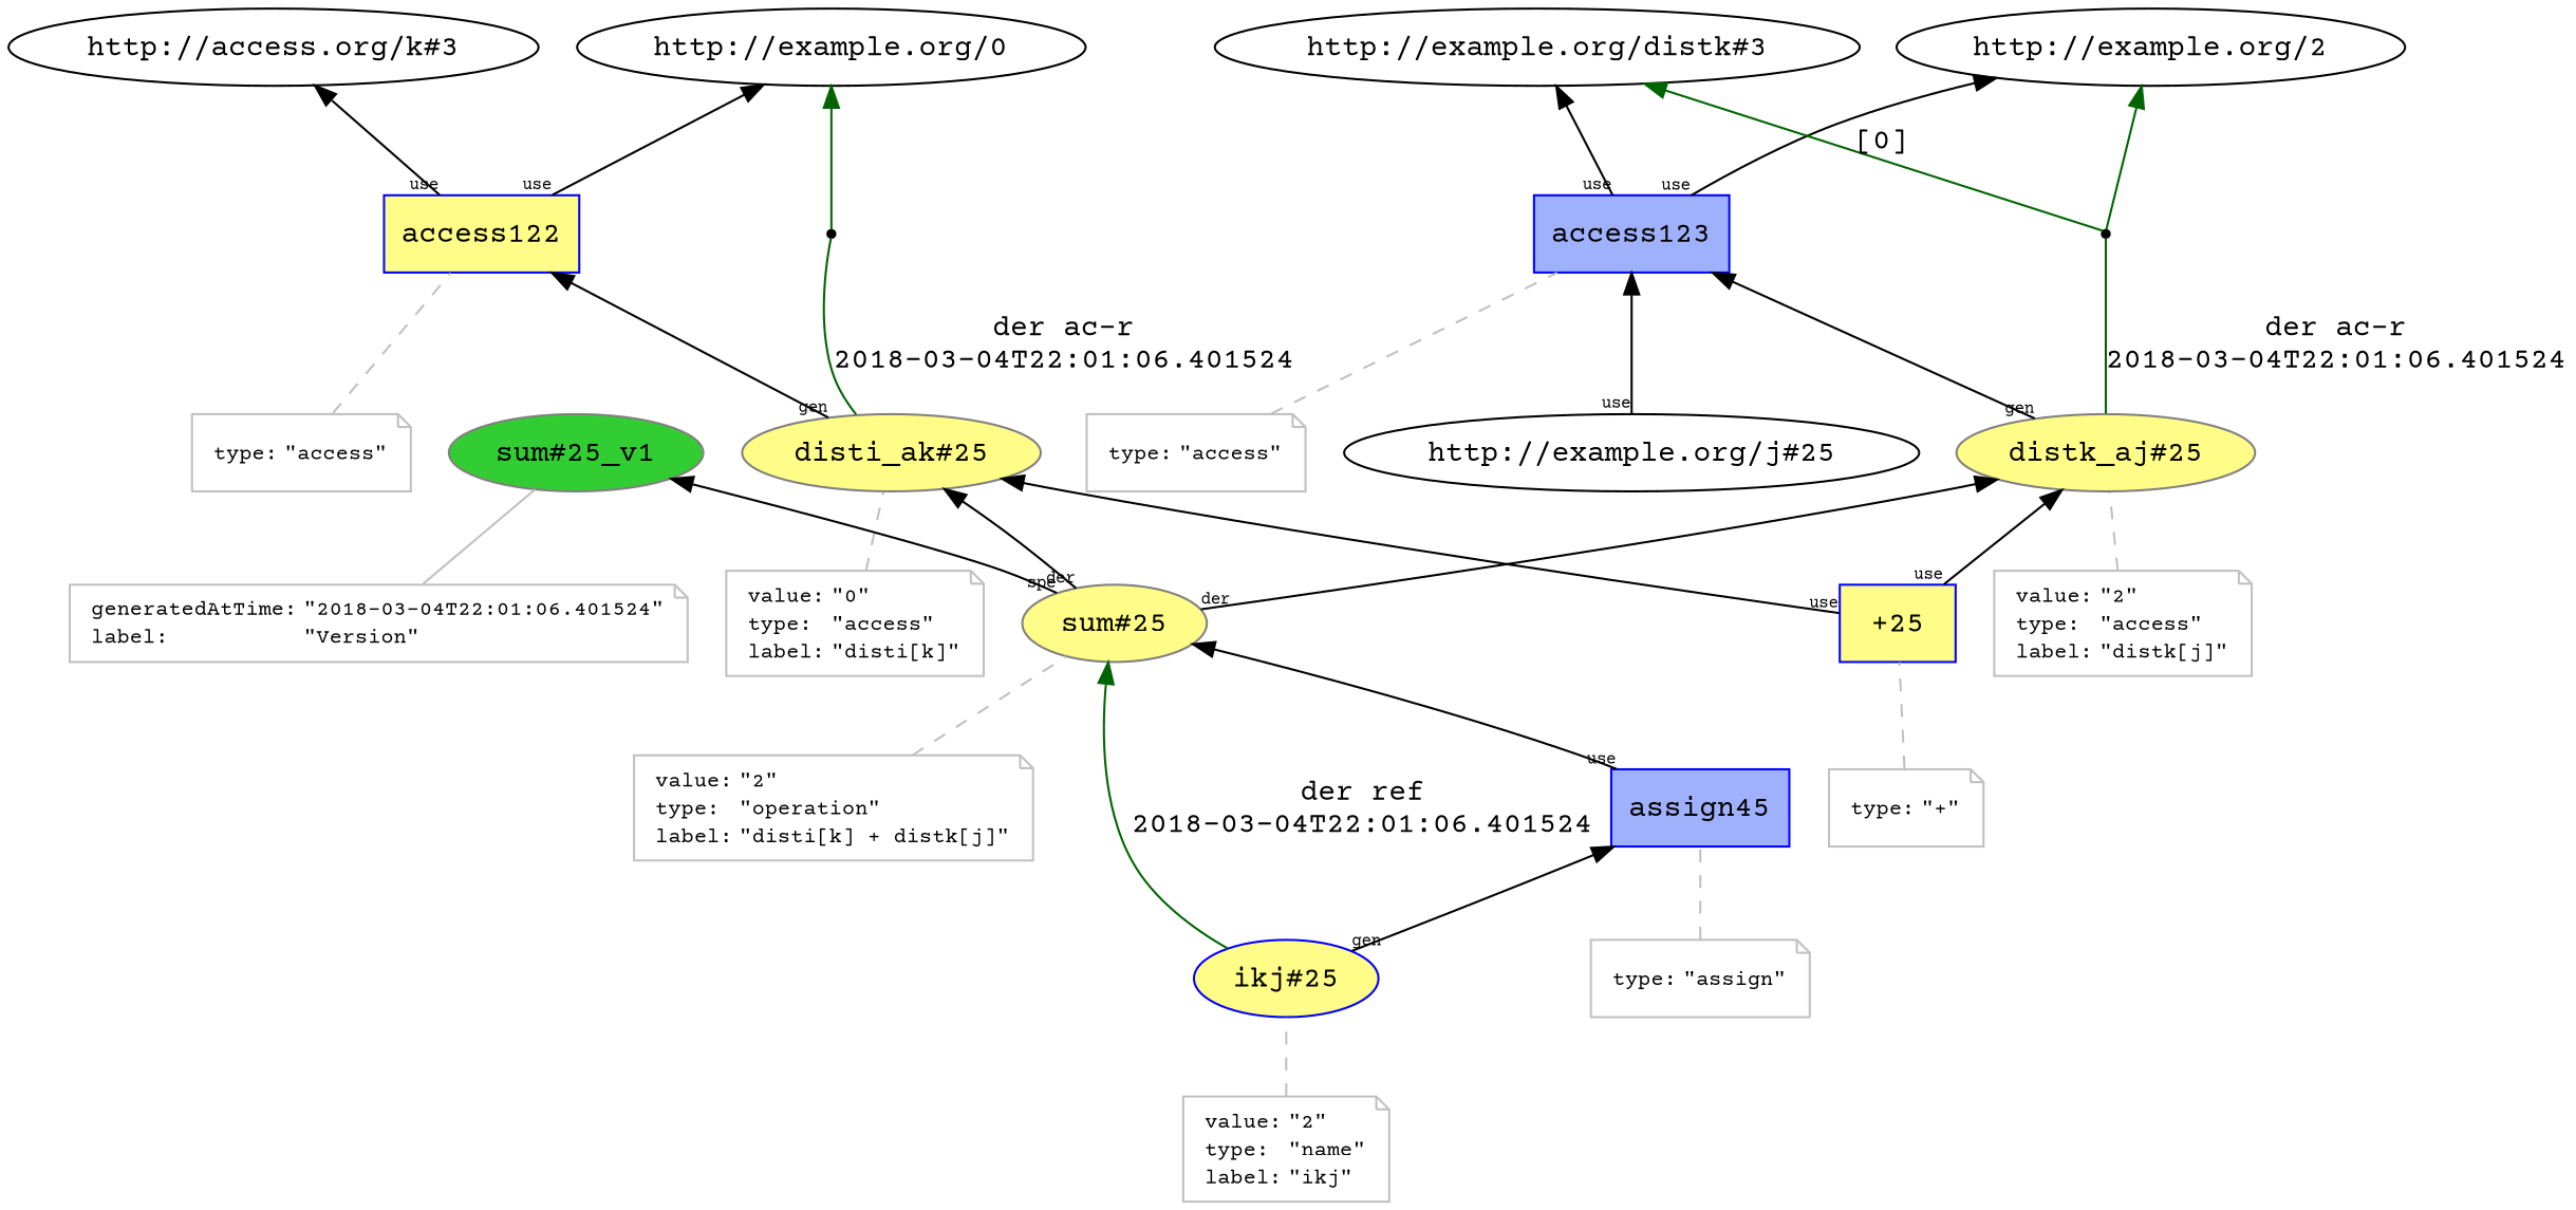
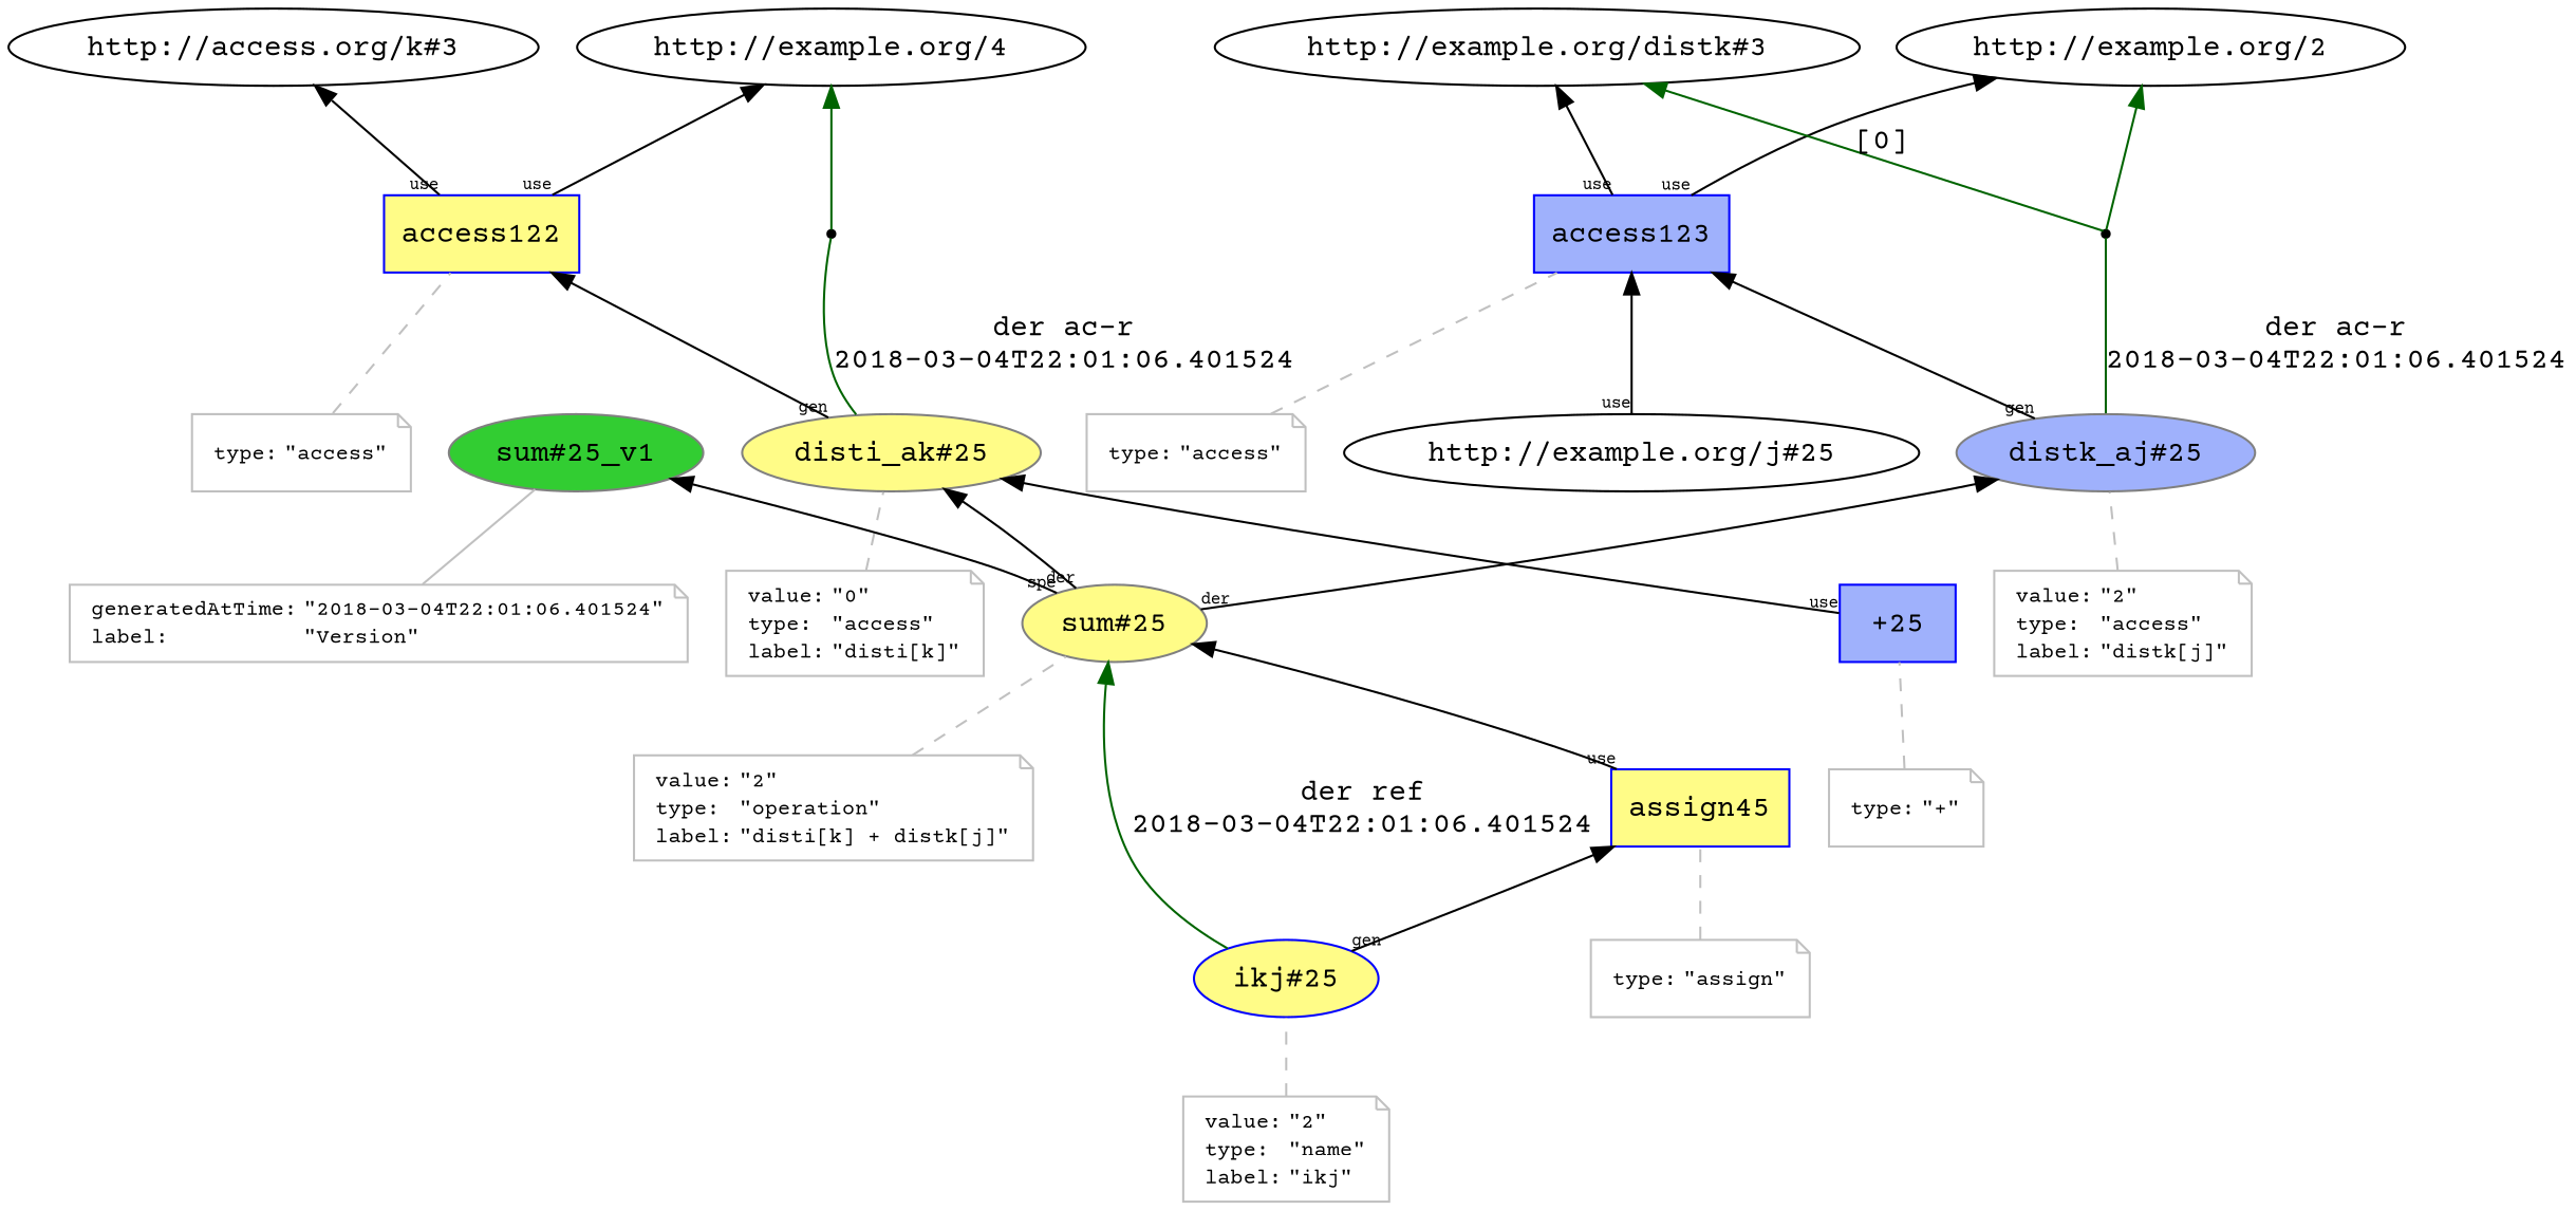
  digraph {
    fontname="Courier Prime"
    rankdir=BT
    node [color=gray fontname="Courier Prime"]
    edge [fontname="Courier Prime" labelangle=60.0 labeldistance=1.5 labelfontsize=8 rotation=20]
    n1 [color="#808080" fillcolor="#FFFC87" label="disti_ak#25" style=filled]
    n2 [color="#0000FF" fillcolor="#FFFC87" label=access122 shape=polygon sides=4 style=filled]
    bn0 [shape=point color=""]
-   "http://example.org/0" [color=""]
+   "http://example.org/0" [label="http://example.org/4" color=""]
    n5 [label="http://access.org/k#3" color=""]
    n6 [fontcolor=black fontsize=10 label=<<TABLE cellpadding="0" border="0"> 	<TR> 	    <TD align="left">value:</TD> 	    <TD align="left">&quot;0&quot;</TD> 	</TR> 	<TR> 	    <TD align="left">type:</TD> 	    <TD align="left">&quot;access&quot;</TD> 	</TR> 	<TR> 	    <TD align="left">label:</TD> 	    <TD align="left">&quot;disti[k]&quot;</TD> 	</TR> </TABLE>> shape=note]
    n7 [fontcolor=black fontsize=10 label=<<TABLE cellpadding="0" border="0"> 	<TR> 	    <TD align="left">type:</TD> 	    <TD align="left">&quot;access&quot;</TD> 	</TR> </TABLE>> shape=note]
-   n8 [color="#808080" fillcolor="#FFFC87" label="distk_aj#25" style=filled]
+   n8 [color="#808080" fillcolor="#9FB1FC" label="distk_aj#25" style=filled]
    n9 [color="#0000FF" fillcolor="#9FB1FC" label=access123 shape=polygon sides=4 style=filled]
    bn1 [shape=point color=""]
    "http://example.org/2" [color=""]
    "http://example.org/distk#3" [color=""]
    n13 [fontcolor=black fontsize=10 label=<<TABLE cellpadding="0" border="0"> 	<TR> 	    <TD align="left">value:</TD> 	    <TD align="left">&quot;2&quot;</TD> 	</TR> 	<TR> 	    <TD align="left">type:</TD> 	    <TD align="left">&quot;access&quot;</TD> 	</TR> 	<TR> 	    <TD align="left">label:</TD> 	    <TD align="left">&quot;distk[j]&quot;</TD> 	</TR> </TABLE>> shape=note]
    "http://example.org/j#25" [color=""]
    n15 [fontcolor=black fontsize=10 label=<<TABLE cellpadding="0" border="0"> 	<TR> 	    <TD align="left">type:</TD> 	    <TD align="left">&quot;access&quot;</TD> 	</TR> </TABLE>> shape=note]
    n16 [color="#808080" fillcolor="#FFFC87" label="sum#25" style=filled]
    n17 [color="#808080" fillcolor="#32CD32" label="sum#25_v1" style=filled]
-   n18 [color="#0000FF" fillcolor="#FFFC87" label="+25" shape=polygon sides=4 style=filled]
+   n18 [color="#0000FF" fillcolor="#9FB1FC" label="+25" shape=polygon sides=4 style=filled]
    n19 [fontcolor=black fontsize=10 label=<<TABLE cellpadding="0" border="0"> 	<TR> 	    <TD align="left">value:</TD> 	    <TD align="left">&quot;2&quot;</TD> 	</TR> 	<TR> 	    <TD align="left">type:</TD> 	    <TD align="left">&quot;operation&quot;</TD> 	</TR> 	<TR> 	    <TD align="left">label:</TD> 	    <TD align="left">&quot;disti[k] + distk[j]&quot;</TD> 	</TR> </TABLE>> shape=note]
    n20 [fontcolor=black fontsize=10 label=<<TABLE cellpadding="0" border="0"> 	<TR> 	    <TD align="left">generatedAtTime:</TD> 	    <TD align="left">&quot;2018-03-04T22:01:06.401524&quot;</TD> 	</TR> 	<TR> 	    <TD align="left">label:</TD> 	    <TD align="left">&quot;Version&quot;</TD> 	</TR> </TABLE>> shape=note]
    n21 [fontcolor=black fontsize=10 label=<<TABLE cellpadding="0" border="0"> 	<TR> 	    <TD align="left">type:</TD> 	    <TD align="left">&quot;+&quot;</TD> 	</TR> </TABLE>> shape=note]
    n22 [color="#0000FF" fillcolor="#FFFC87" label="ikj#25" style=filled]
-   n23 [color="#0000FF" fillcolor="#9FB1FC" label=assign45 shape=polygon sides=4 style=filled]
+   n23 [color="#0000FF" fillcolor="#FFFC87" label=assign45 shape=polygon sides=4 style=filled]
    n24 [fontcolor=black fontsize=10 label=<<TABLE cellpadding="0" border="0"> 	<TR> 	    <TD align="left">value:</TD> 	    <TD align="left">&quot;2&quot;</TD> 	</TR> 	<TR> 	    <TD align="left">type:</TD> 	    <TD align="left">&quot;name&quot;</TD> 	</TR> 	<TR> 	    <TD align="left">label:</TD> 	    <TD align="left">&quot;ikj&quot;</TD> 	</TR> </TABLE>> shape=note]
    n25 [fontcolor=black fontsize=10 label=<<TABLE cellpadding="0" border="0"> 	<TR> 	    <TD align="left">type:</TD> 	    <TD align="left">&quot;assign&quot;</TD> 	</TR> </TABLE>> shape=note]
    n1 -> n2 [taillabel=gen]
    n1 -> bn0 [arrowhead=none color=darkgreen label="der ac-r\n2018-03-04T22:01:06.401524" labelangle="" labeldistance="" labelfontsize="" rotation=""]
    n2 -> "http://example.org/0" [taillabel=use]
    n2 -> n5 [taillabel=use]
    bn0 -> "http://example.org/0" [color=darkgreen labelangle="" labeldistance="" labelfontsize="" rotation=""]
    n6 -> n1 [arrowhead=none color=gray style=dashed labelangle="" labeldistance="" labelfontsize="" rotation=""]
    n7 -> n2 [arrowhead=none color=gray style=dashed labelangle="" labeldistance="" labelfontsize="" rotation=""]
    n8 -> n9 [taillabel=gen]
    n8 -> bn1 [arrowhead=none color=darkgreen label="der ac-r\n2018-03-04T22:01:06.401524" labelangle="" labeldistance="" labelfontsize="" rotation=""]
    n9 -> "http://example.org/2" [taillabel=use]
    n9 -> "http://example.org/distk#3" [taillabel=use]
    bn1 -> "http://example.org/2" [color=darkgreen labelangle="" labeldistance="" labelfontsize="" rotation=""]
    bn1 -> "http://example.org/distk#3" [color=darkgreen label="[0]"]
    n13 -> n8 [arrowhead=none color=gray style=dashed labelangle="" labeldistance="" labelfontsize="" rotation=""]
    "http://example.org/j#25" -> n9 [taillabel=use]
    n15 -> n9 [arrowhead=none color=gray style=dashed labelangle="" labeldistance="" labelfontsize="" rotation=""]
    n16 -> n1 [taillabel=der]
    n16 -> n8 [taillabel=der]
    n16 -> n17 [taillabel=spe]
    n18 -> n1 [taillabel=use]
-   n18 -> n8 [taillabel=use]
    n19 -> n16 [arrowhead=none color=gray style=dashed labelangle="" labeldistance="" labelfontsize="" rotation=""]
    n20 -> n17 [arrowhead=none color=gray style=solid labelangle="" labeldistance="" labelfontsize="" rotation=""]
    n21 -> n18 [arrowhead=none color=gray style=dashed labelangle="" labeldistance="" labelfontsize="" rotation=""]
    n22 -> n16 [color=darkgreen label="der ref\n2018-03-04T22:01:06.401524"]
    n22 -> n23 [taillabel=gen]
    n23 -> n16 [taillabel=use]
    n24 -> n22 [arrowhead=none color=gray style=dashed labelangle="" labeldistance="" labelfontsize="" rotation=""]
    n25 -> n23 [arrowhead=none color=gray style=dashed labelangle="" labeldistance="" labelfontsize="" rotation=""]
  }
